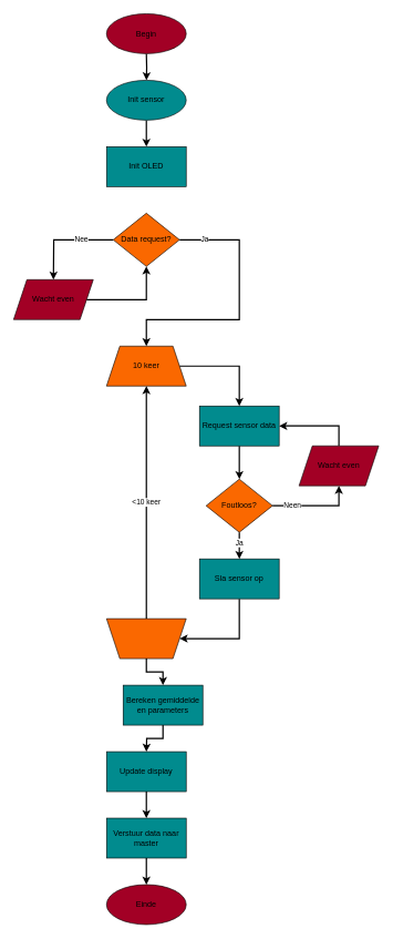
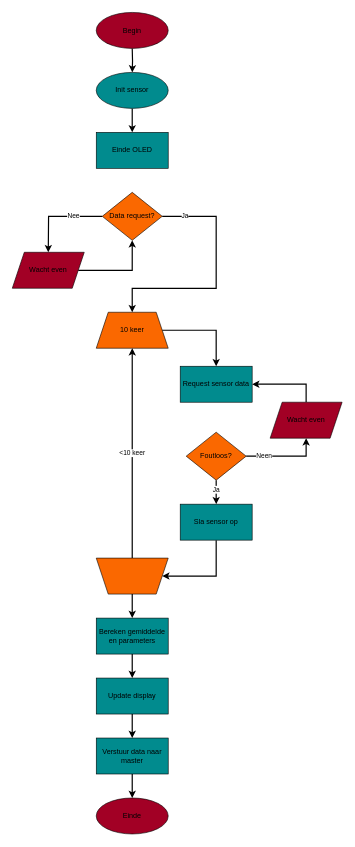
  <mxCell id="0" />
  <mxCell id="1" parent="0" />
  <mxCell id="2" value="" style="edgeStyle=orthogonalEdgeStyle;rounded=0;orthogonalLoop=1;jettySize=auto;html=1;strokeWidth=2;fontColor=#000000;" parent="1" source="3" target="11" edge="1"><mxGeometry relative="1" as="geometry" /></mxCell>
  <mxCell id="3" value="Init sensor" style="ellipse;whiteSpace=wrap;html=1;fontColor=#000000;fillColor=#018B8E;strokeColor=#000000;" parent="1" vertex="1"><mxGeometry x="160" y="120" width="120" height="60" as="geometry" /></mxCell>
- <mxCell id="4" value="" style="edgeStyle=orthogonalEdgeStyle;rounded=0;orthogonalLoop=1;jettySize=auto;html=1;strokeWidth=2;fontColor=#000000;" parent="1" source="6" target="22" edge="1"><mxGeometry relative="1" as="geometry" /></mxCell>
  <mxCell id="5" style="edgeStyle=orthogonalEdgeStyle;rounded=0;orthogonalLoop=1;jettySize=auto;html=1;strokeWidth=2;fontColor=#000000;exitX=0.5;exitY=0;exitDx=0;exitDy=0;" parent="1" source="25" target="6" edge="1"><mxGeometry relative="1" as="geometry" /></mxCell>
  <mxCell id="6" value="Request sensor data" style="rounded=0;whiteSpace=wrap;html=1;fontColor=#000000;fillColor=#018B8E;strokeColor=#000000;" parent="1" vertex="1"><mxGeometry x="300" y="610" width="120" height="60" as="geometry" /></mxCell>
  <mxCell id="7" value="Nee" style="edgeStyle=orthogonalEdgeStyle;rounded=0;orthogonalLoop=1;jettySize=auto;html=1;exitX=0;exitY=0.5;exitDx=0;exitDy=0;entryX=0.5;entryY=0;entryDx=0;entryDy=0;strokeWidth=2;fontColor=#000000;" parent="1" source="8" edge="1"><mxGeometry x="-0.375" relative="1" as="geometry"><mxPoint x="-1" as="offset" /><mxPoint x="80.01" y="420" as="targetPoint" /></mxGeometry></mxCell>
  <mxCell id="8" value="Data request?" style="rhombus;whiteSpace=wrap;html=1;strokeColor=#000000;fontColor=#000000;fillColor=#fa6800;" parent="1" vertex="1"><mxGeometry x="170.01" y="320" width="100" height="80" as="geometry" /></mxCell>
  <mxCell id="9" style="edgeStyle=orthogonalEdgeStyle;rounded=0;orthogonalLoop=1;jettySize=auto;html=1;entryX=0.5;entryY=1;entryDx=0;entryDy=0;strokeWidth=2;fontColor=#000000;exitX=1;exitY=0.5;exitDx=0;exitDy=0;" parent="1" source="26" target="8" edge="1"><mxGeometry relative="1" as="geometry"><mxPoint x="140.01" y="450" as="sourcePoint" /></mxGeometry></mxCell>
  <mxCell id="10" value="" style="edgeStyle=orthogonalEdgeStyle;rounded=0;orthogonalLoop=1;jettySize=auto;html=1;strokeWidth=2;fontColor=#000000;" parent="1" target="3" edge="1"><mxGeometry relative="1" as="geometry"><mxPoint x="220" y="80" as="sourcePoint" /></mxGeometry></mxCell>
- <mxCell id="11" value="Init OLED" style="rounded=0;whiteSpace=wrap;html=1;fontColor=#000000;fillColor=#018B8E;strokeColor=#000000;" parent="1" vertex="1"><mxGeometry x="160" y="220" width="120" height="60" as="geometry" /></mxCell>
+ <mxCell id="11" value="Einde OLED" style="rounded=0;whiteSpace=wrap;html=1;fontColor=#000000;fillColor=#018B8E;strokeColor=#000000;" parent="1" vertex="1"><mxGeometry x="160" y="220" width="120" height="60" as="geometry" /></mxCell>
  <mxCell id="12" value="Ja" style="endArrow=classic;html=1;rounded=0;strokeWidth=2;fontColor=#000000;exitX=1;exitY=0.5;exitDx=0;exitDy=0;" parent="1" source="8" edge="1"><mxGeometry x="-0.806" width="50" height="50" relative="1" as="geometry"><mxPoint x="240" y="570" as="sourcePoint" /><mxPoint x="220" y="520" as="targetPoint" /><Array as="points"><mxPoint x="360" y="360" /><mxPoint x="360" y="420" /><mxPoint x="360" y="480" /><mxPoint x="220" y="480" /></Array><mxPoint as="offset" /></mxGeometry></mxCell>
  <mxCell id="13" style="edgeStyle=orthogonalEdgeStyle;rounded=0;orthogonalLoop=1;jettySize=auto;html=1;entryX=0.5;entryY=0;entryDx=0;entryDy=0;strokeWidth=2;fontColor=#000000;" parent="1" source="14" target="6" edge="1"><mxGeometry relative="1" as="geometry" /></mxCell>
  <mxCell id="14" value="10 keer" style="shape=trapezoid;perimeter=trapezoidPerimeter;whiteSpace=wrap;html=1;fixedSize=1;fontColor=#000000;fillColor=#fa6800;strokeColor=#000000;" parent="1" vertex="1"><mxGeometry x="160" y="520" width="120" height="60" as="geometry" /></mxCell>
  <mxCell id="15" value="&amp;lt;10 keer" style="edgeStyle=orthogonalEdgeStyle;rounded=0;orthogonalLoop=1;jettySize=auto;html=1;strokeWidth=2;fontColor=#000000;" parent="1" source="17" target="14" edge="1"><mxGeometry relative="1" as="geometry" /></mxCell>
  <mxCell id="16" value="" style="edgeStyle=orthogonalEdgeStyle;rounded=0;orthogonalLoop=1;jettySize=auto;html=1;strokeWidth=2;fontColor=#000000;" parent="1" source="17" target="19" edge="1"><mxGeometry relative="1" as="geometry" /></mxCell>
  <mxCell id="17" value="" style="shape=trapezoid;perimeter=trapezoidPerimeter;whiteSpace=wrap;html=1;fixedSize=1;fontColor=#000000;rotation=-180;fillColor=#fa6800;strokeColor=#000000;" parent="1" vertex="1"><mxGeometry x="160.01" y="930" width="120" height="60" as="geometry" /></mxCell>
  <mxCell id="18" value="" style="edgeStyle=orthogonalEdgeStyle;rounded=0;orthogonalLoop=1;jettySize=auto;html=1;strokeWidth=2;fontColor=#000000;" parent="1" source="19" edge="1"><mxGeometry relative="1" as="geometry"><mxPoint x="220.01" y="1130" as="targetPoint" /></mxGeometry></mxCell>
- <mxCell id="19" value="Bereken gemiddelde en parameters" style="rounded=0;whiteSpace=wrap;html=1;fontColor=#000000;fillColor=#018B8E;strokeColor=#000000;" parent="1" vertex="1"><mxGeometry x="185.01" y="1030" width="120" height="60" as="geometry" /></mxCell>
+ <mxCell id="19" value="Bereken gemiddelde en parameters" style="rounded=0;whiteSpace=wrap;html=1;fontColor=#000000;fillColor=#018B8E;strokeColor=#000000;" parent="1" vertex="1"><mxGeometry x="160.01" y="1030" width="120" height="60" as="geometry" /></mxCell>
  <mxCell id="20" value="Ja" style="edgeStyle=orthogonalEdgeStyle;rounded=0;orthogonalLoop=1;jettySize=auto;html=1;strokeWidth=2;fontColor=#000000;" parent="1" source="22" target="24" edge="1"><mxGeometry x="-0.2" relative="1" as="geometry"><Array as="points"><mxPoint x="360" y="800" /><mxPoint x="360" y="800" /></Array><mxPoint as="offset" /></mxGeometry></mxCell>
  <mxCell id="21" value="Neen" style="edgeStyle=orthogonalEdgeStyle;rounded=0;orthogonalLoop=1;jettySize=auto;html=1;entryX=0.5;entryY=1;entryDx=0;entryDy=0;strokeWidth=2;fontColor=#000000;" parent="1" source="22" target="25" edge="1"><mxGeometry x="-0.538" relative="1" as="geometry"><mxPoint as="offset" /></mxGeometry></mxCell>
  <mxCell id="22" value="Foutloos?" style="rhombus;whiteSpace=wrap;html=1;strokeColor=#000000;fontColor=#000000;fillColor=#fa6800;" parent="1" vertex="1"><mxGeometry x="310" y="720" width="100" height="80" as="geometry" /></mxCell>
  <mxCell id="23" style="edgeStyle=orthogonalEdgeStyle;rounded=0;orthogonalLoop=1;jettySize=auto;html=1;entryX=0;entryY=0.5;entryDx=0;entryDy=0;strokeWidth=2;fontColor=#000000;" parent="1" source="24" target="17" edge="1"><mxGeometry relative="1" as="geometry"><Array as="points"><mxPoint x="360" y="960" /></Array></mxGeometry></mxCell>
  <mxCell id="24" value="Sla sensor op" style="rounded=0;whiteSpace=wrap;html=1;fontColor=#000000;fillColor=#018B8E;strokeColor=#000000;" parent="1" vertex="1"><mxGeometry x="300" y="840" width="120" height="60" as="geometry" /></mxCell>
  <mxCell id="25" value="Wacht even" style="shape=parallelogram;perimeter=parallelogramPerimeter;whiteSpace=wrap;html=1;fixedSize=1;fontColor=#000000;fillColor=#a20025;strokeColor=#000000;" parent="1" vertex="1"><mxGeometry x="450" y="670" width="120" height="60" as="geometry" /></mxCell>
  <mxCell id="26" value="Wacht even" style="shape=parallelogram;perimeter=parallelogramPerimeter;whiteSpace=wrap;html=1;fixedSize=1;fontColor=#000000;fillColor=#a20025;strokeColor=#000000;" parent="1" vertex="1"><mxGeometry x="20" y="420" width="120" height="60" as="geometry" /></mxCell>
  <mxCell id="27" value="" style="edgeStyle=orthogonalEdgeStyle;rounded=0;orthogonalLoop=1;jettySize=auto;html=1;strokeWidth=2;fontColor=#000000;" parent="1" source="28" target="30" edge="1"><mxGeometry relative="1" as="geometry" /></mxCell>
  <mxCell id="28" value="Update display" style="rounded=0;whiteSpace=wrap;html=1;fontColor=#000000;fillColor=#018B8E;strokeColor=#000000;" parent="1" vertex="1"><mxGeometry x="160" y="1130" width="120" height="60" as="geometry" /></mxCell>
  <mxCell id="29" value="" style="edgeStyle=orthogonalEdgeStyle;rounded=0;orthogonalLoop=1;jettySize=auto;html=1;strokeWidth=2;fontColor=#000000;" parent="1" source="30" edge="1"><mxGeometry relative="1" as="geometry"><mxPoint x="220.01" y="1330" as="targetPoint" /></mxGeometry></mxCell>
  <mxCell id="30" value="Verstuur data naar master" style="rounded=0;whiteSpace=wrap;html=1;fontColor=#000000;fillColor=#018B8E;strokeColor=#000000;" parent="1" vertex="1"><mxGeometry x="160.01" y="1230" width="120" height="60" as="geometry" /></mxCell>
  <mxCell id="31" value="Begin" style="ellipse;whiteSpace=wrap;html=1;fontColor=#000000;fillColor=#a20025;strokeColor=#000000;" parent="1" vertex="1"><mxGeometry x="160" y="20" width="120" height="60" as="geometry" /></mxCell>
  <mxCell id="32" value="Einde" style="ellipse;whiteSpace=wrap;html=1;fontColor=#000000;fillColor=#a20025;strokeColor=#000000;" parent="1" vertex="1"><mxGeometry x="160" y="1330" width="120" height="60" as="geometry" /></mxCell>
